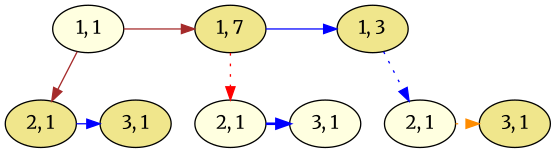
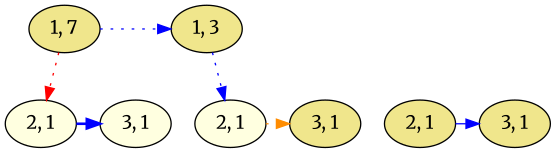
  digraph {
    fontname=Merriweather
    node [fillcolor=khaki fontname=Merriweather style=filled]
    edge [color=blue fontname=Merriweather style=solid]
-   "1, 1" [fillcolor=lightyellow]
    n2 [label="1, 7"]
    "1, 3"
    n4 [label="2, 1"]
    n5 [label="3, 1"]
    n6 [fillcolor=lightyellow label="2, 1"]
    n7 [fillcolor=lightyellow label="3, 1"]
    n8 [fillcolor=lightyellow label="2, 1"]
    n9 [label="3, 1"]
    subgraph sub_1 {
      rank=same
-     "1, 1"
      n2
      "1, 3"
    }
    subgraph sub_2 {
      rank=same
      n4
      n5
      n6
      n7
      n8
      n9
    }
-   "1, 1" -> n2 [color=brown]
-   "1, 1" -> n4 [color=brown]
-   n2 -> "1, 3"
+   n2 -> "1, 3" [style=dotted]
    n2 -> n6 [color=red style=dotted]
    "1, 3" -> n8 [style=dotted]
    n4 -> n5
    n6 -> n7 [style=bold]
    n8 -> n9 [color=darkorange style=dotted]
  }
